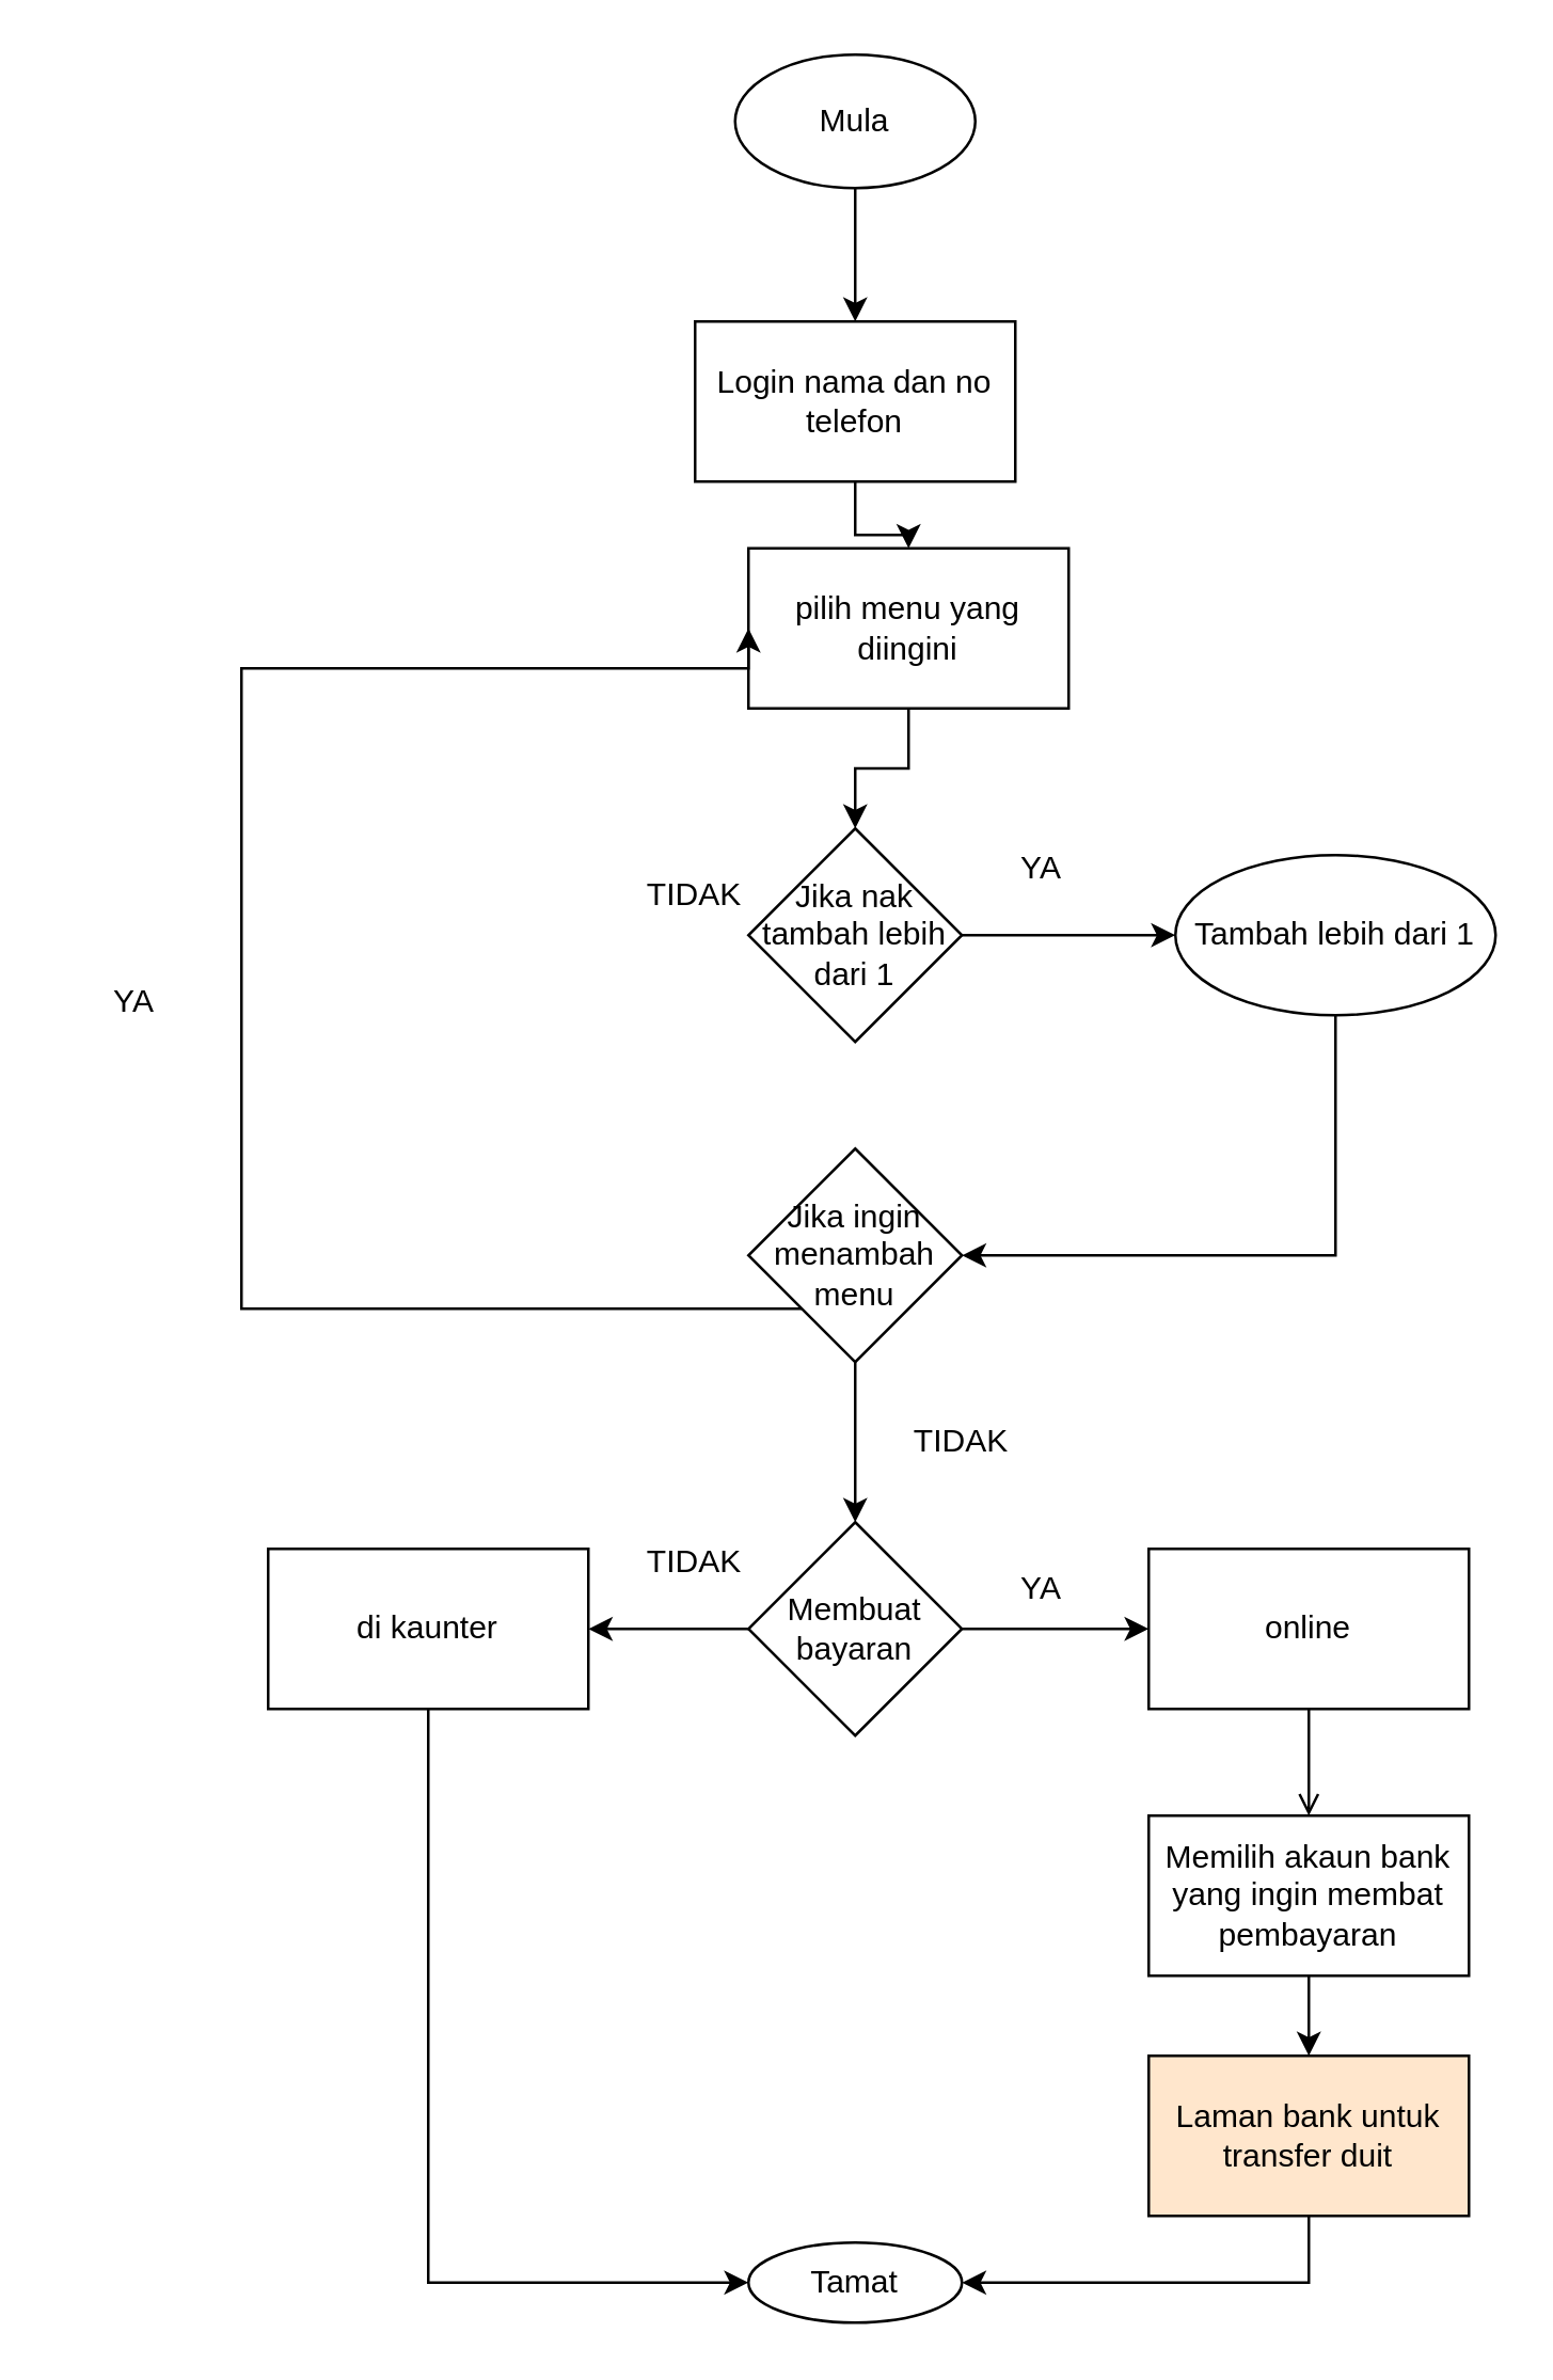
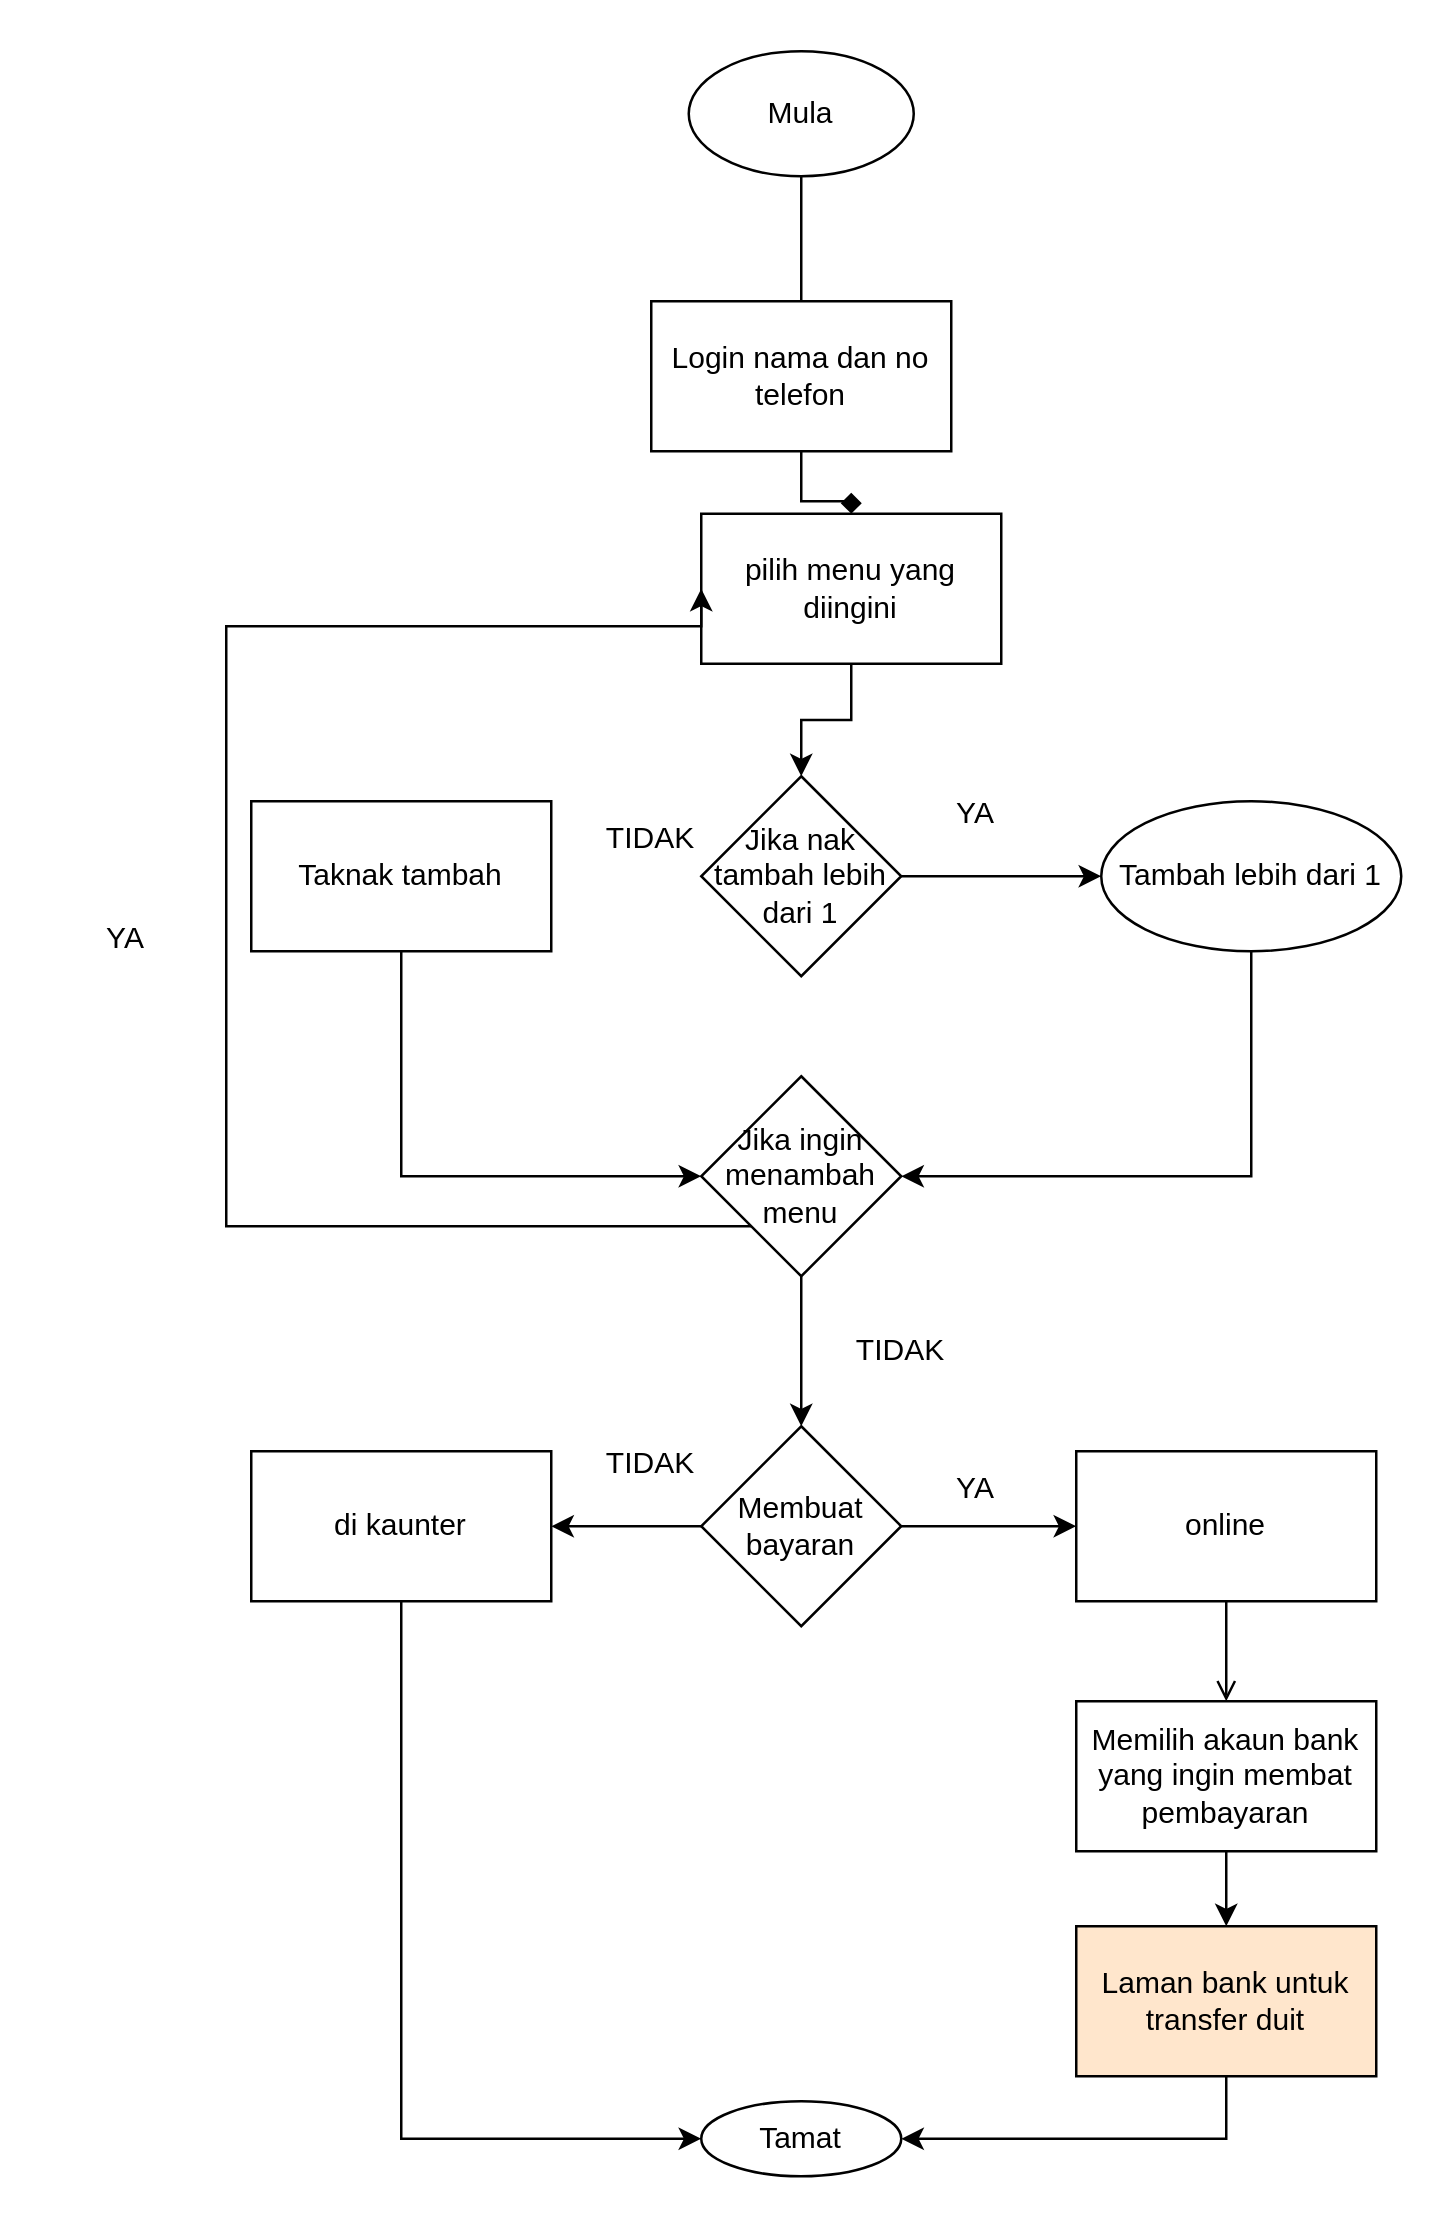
  <mxCell id="0" />
  <mxCell id="1" parent="0" />
- <mxCell id="2" value="" style="edgeStyle=orthogonalEdgeStyle;rounded=0;orthogonalLoop=1;jettySize=auto;html=1;" edge="1" parent="1" source="3" target="5"><mxGeometry relative="1" as="geometry" /></mxCell>
+ <mxCell id="2" value="" style="edgeStyle=orthogonalEdgeStyle;rounded=0;orthogonalLoop=1;jettySize=auto;html=1;endArrow=none;" edge="1" parent="1" source="3" target="5"><mxGeometry relative="1" as="geometry" /></mxCell>
  <mxCell id="3" value="Mula" style="ellipse;whiteSpace=wrap;html=1;" vertex="1" parent="1"><mxGeometry x="275" y="20" width="90" height="50" as="geometry" /></mxCell>
- <mxCell id="4" value="" style="edgeStyle=orthogonalEdgeStyle;rounded=0;orthogonalLoop=1;jettySize=auto;html=1;" edge="1" parent="1" source="5" target="7"><mxGeometry relative="1" as="geometry" /></mxCell>
+ <mxCell id="4" value="" style="edgeStyle=orthogonalEdgeStyle;rounded=0;orthogonalLoop=1;jettySize=auto;html=1;endArrow=diamond;" edge="1" parent="1" source="5" target="7"><mxGeometry relative="1" as="geometry" /></mxCell>
  <mxCell id="5" value="Login nama dan no telefon" style="whiteSpace=wrap;html=1;" vertex="1" parent="1"><mxGeometry x="260" y="120" width="120" height="60" as="geometry" /></mxCell>
  <mxCell id="6" value="" style="edgeStyle=orthogonalEdgeStyle;rounded=0;orthogonalLoop=1;jettySize=auto;html=1;" edge="1" parent="1" source="7" target="9"><mxGeometry relative="1" as="geometry" /></mxCell>
  <mxCell id="7" value="pilih menu yang diingini" style="whiteSpace=wrap;html=1;" vertex="1" parent="1"><mxGeometry x="280" y="205" width="120" height="60" as="geometry" /></mxCell>
  <mxCell id="8" value="" style="edgeStyle=orthogonalEdgeStyle;rounded=0;orthogonalLoop=1;jettySize=auto;html=1;" edge="1" parent="1" source="9" target="11"><mxGeometry relative="1" as="geometry" /></mxCell>
  <mxCell id="9" value="Jika nak tambah lebih dari 1" style="rhombus;whiteSpace=wrap;html=1;" vertex="1" parent="1"><mxGeometry x="280" y="310" width="80" height="80" as="geometry" /></mxCell>
  <mxCell id="10" value="" style="edgeStyle=orthogonalEdgeStyle;rounded=0;orthogonalLoop=1;jettySize=auto;html=1;" edge="1" parent="1" source="11" target="16"><mxGeometry relative="1" as="geometry"><Array as="points"><mxPoint x="500" y="470" /></Array></mxGeometry></mxCell>
  <mxCell id="11" value="Tambah lebih dari 1" style="ellipse;whiteSpace=wrap;html=1;" vertex="1" parent="1"><mxGeometry x="440" y="320" width="120" height="60" as="geometry" /></mxCell>
+ <mxCell id="12" style="edgeStyle=orthogonalEdgeStyle;rounded=0;orthogonalLoop=1;jettySize=auto;html=1;exitX=0.5;exitY=1;exitDx=0;exitDy=0;entryX=0;entryY=0.5;entryDx=0;entryDy=0;" edge="1" parent="1" source="13" target="16"><mxGeometry relative="1" as="geometry" /></mxCell>
+ <mxCell id="13" value="Taknak tambah" style="whiteSpace=wrap;html=1;" vertex="1" parent="1"><mxGeometry x="100" y="320" width="120" height="60" as="geometry" /></mxCell>
  <mxCell id="14" style="edgeStyle=orthogonalEdgeStyle;rounded=0;orthogonalLoop=1;jettySize=auto;html=1;exitX=0;exitY=1;exitDx=0;exitDy=0;entryX=0;entryY=0.5;entryDx=0;entryDy=0;" edge="1" parent="1" source="16" target="7"><mxGeometry relative="1" as="geometry"><Array as="points"><mxPoint x="90" y="490" /><mxPoint x="90" y="250" /></Array></mxGeometry></mxCell>
  <mxCell id="15" value="" style="edgeStyle=orthogonalEdgeStyle;rounded=0;orthogonalLoop=1;jettySize=auto;html=1;" edge="1" parent="1" source="16" target="19"><mxGeometry relative="1" as="geometry" /></mxCell>
  <mxCell id="16" value="Jika ingin menambah menu" style="rhombus;whiteSpace=wrap;html=1;" vertex="1" parent="1"><mxGeometry x="280" y="430" width="80" height="80" as="geometry" /></mxCell>
  <mxCell id="17" value="" style="edgeStyle=orthogonalEdgeStyle;rounded=0;orthogonalLoop=1;jettySize=auto;html=1;" edge="1" parent="1" source="19" target="21"><mxGeometry relative="1" as="geometry" /></mxCell>
  <mxCell id="18" value="" style="edgeStyle=orthogonalEdgeStyle;rounded=0;orthogonalLoop=1;jettySize=auto;html=1;" edge="1" parent="1" source="19" target="23"><mxGeometry relative="1" as="geometry" /></mxCell>
  <mxCell id="19" value="Membuat bayaran" style="rhombus;whiteSpace=wrap;html=1;" vertex="1" parent="1"><mxGeometry x="280" y="570" width="80" height="80" as="geometry" /></mxCell>
  <mxCell id="20" value="" style="edgeStyle=orthogonalEdgeStyle;rounded=0;orthogonalLoop=1;jettySize=auto;html=1;endArrow=open;" edge="1" parent="1" source="21" target="25"><mxGeometry relative="1" as="geometry" /></mxCell>
  <mxCell id="21" value="online" style="whiteSpace=wrap;html=1;" vertex="1" parent="1"><mxGeometry x="430" y="580" width="120" height="60" as="geometry" /></mxCell>
  <mxCell id="22" style="edgeStyle=orthogonalEdgeStyle;rounded=0;orthogonalLoop=1;jettySize=auto;html=1;exitX=0.5;exitY=1;exitDx=0;exitDy=0;entryX=0;entryY=0.5;entryDx=0;entryDy=0;" edge="1" parent="1" source="23" target="28"><mxGeometry relative="1" as="geometry" /></mxCell>
  <mxCell id="23" value="di kaunter" style="whiteSpace=wrap;html=1;" vertex="1" parent="1"><mxGeometry x="100" y="580" width="120" height="60" as="geometry" /></mxCell>
  <mxCell id="24" value="" style="edgeStyle=orthogonalEdgeStyle;rounded=0;orthogonalLoop=1;jettySize=auto;html=1;" edge="1" parent="1" source="25" target="27"><mxGeometry relative="1" as="geometry" /></mxCell>
  <mxCell id="25" value="Memilih akaun bank yang ingin membat pembayaran" style="whiteSpace=wrap;html=1;" vertex="1" parent="1"><mxGeometry x="430" y="680" width="120" height="60" as="geometry" /></mxCell>
  <mxCell id="26" value="" style="edgeStyle=orthogonalEdgeStyle;rounded=0;orthogonalLoop=1;jettySize=auto;html=1;" edge="1" parent="1" source="27" target="28"><mxGeometry relative="1" as="geometry"><Array as="points"><mxPoint x="490" y="855" /></Array></mxGeometry></mxCell>
  <mxCell id="27" value="Laman bank untuk transfer duit" style="whiteSpace=wrap;html=1;fillColor=#ffe6cc;" vertex="1" parent="1"><mxGeometry x="430" y="770" width="120" height="60" as="geometry" /></mxCell>
  <mxCell id="28" value="Tamat" style="ellipse;whiteSpace=wrap;html=1;" vertex="1" parent="1"><mxGeometry x="280" y="840" width="80" height="30" as="geometry" /></mxCell>
  <mxCell id="29" value="YA" style="text;html=1;strokeColor=none;fillColor=none;align=center;verticalAlign=middle;whiteSpace=wrap;rounded=0;" vertex="1" parent="1"><mxGeometry x="360" y="310" width="60" height="30" as="geometry" /></mxCell>
  <mxCell id="30" value="TIDAK" style="text;html=1;strokeColor=none;fillColor=none;align=center;verticalAlign=middle;whiteSpace=wrap;rounded=0;" vertex="1" parent="1"><mxGeometry x="230" y="320" width="60" height="30" as="geometry" /></mxCell>
  <mxCell id="31" value="YA" style="text;html=1;strokeColor=none;fillColor=none;align=center;verticalAlign=middle;whiteSpace=wrap;rounded=0;" vertex="1" parent="1"><mxGeometry x="20" y="360" width="60" height="30" as="geometry" /></mxCell>
  <mxCell id="32" value="TIDAK" style="text;html=1;strokeColor=none;fillColor=none;align=center;verticalAlign=middle;whiteSpace=wrap;rounded=0;" vertex="1" parent="1"><mxGeometry x="330" y="525" width="60" height="30" as="geometry" /></mxCell>
  <mxCell id="33" value="YA" style="text;html=1;strokeColor=none;fillColor=none;align=center;verticalAlign=middle;whiteSpace=wrap;rounded=0;" vertex="1" parent="1"><mxGeometry x="360" y="580" width="60" height="30" as="geometry" /></mxCell>
  <mxCell id="34" value="TIDAK" style="text;html=1;strokeColor=none;fillColor=none;align=center;verticalAlign=middle;whiteSpace=wrap;rounded=0;" vertex="1" parent="1"><mxGeometry x="230" y="570" width="60" height="30" as="geometry" /></mxCell>
